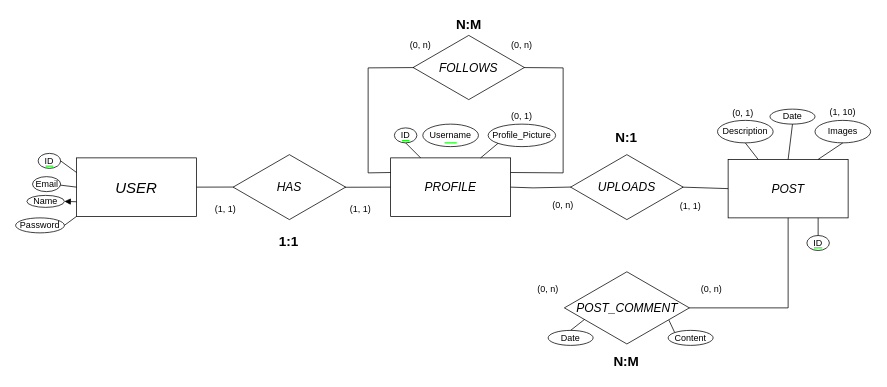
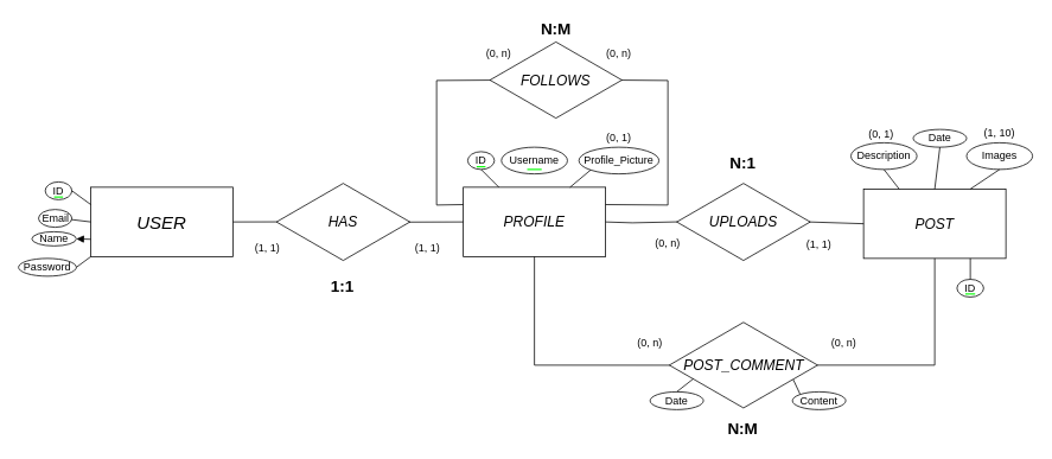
  <mxCell id="0" />
  <mxCell id="1" parent="0" />
  <mxCell id="2" value="ID" style="ellipse;whiteSpace=wrap;html=1;fillColor=none;" parent="1" vertex="1"><mxGeometry x="50" y="204" width="30" height="20" as="geometry" /></mxCell>
  <mxCell id="3" style="edgeStyle=orthogonalEdgeStyle;rounded=0;orthogonalLoop=1;jettySize=auto;html=1;exitX=0.5;exitY=1;exitDx=0;exitDy=0;" parent="1" edge="1"><mxGeometry relative="1" as="geometry"><mxPoint x="160" y="260" as="sourcePoint" /><mxPoint x="160" y="260" as="targetPoint" /></mxGeometry></mxCell>
  <mxCell id="4" value="" style="endArrow=none;html=1;rounded=0;strokeWidth=1.5;strokeColor=#00ff00;jumpSize=6;endSize=6;" parent="1" edge="1"><mxGeometry width="50" height="50" relative="1" as="geometry"><mxPoint x="60" y="221" as="sourcePoint" /><mxPoint x="70" y="221" as="targetPoint" /></mxGeometry></mxCell>
  <mxCell id="5" value="&lt;i style=&quot;font-size: 20px;&quot;&gt;USER&lt;/i&gt;" style="rounded=0;whiteSpace=wrap;html=1;fillColor=none;align=center;" parent="1" vertex="1"><mxGeometry x="101.25" y="210" width="160" height="78" as="geometry" /></mxCell>
  <mxCell id="6" value="" style="endArrow=none;html=1;rounded=0;entryX=1;entryY=0.5;entryDx=0;entryDy=0;exitX=0;exitY=0.25;exitDx=0;exitDy=0;" parent="1" source="5" target="2" edge="1"><mxGeometry width="50" height="50" relative="1" as="geometry"><mxPoint x="106.24" y="288" as="sourcePoint" /><mxPoint x="106.24" y="184" as="targetPoint" /></mxGeometry></mxCell>
  <mxCell id="7" value="&lt;i style=&quot;font-size: 16px;&quot;&gt;PROFILE&lt;/i&gt;" style="rounded=0;whiteSpace=wrap;html=1;fillColor=none;align=center;" parent="1" vertex="1"><mxGeometry x="520" y="210" width="160" height="78" as="geometry" /></mxCell>
  <mxCell id="8" value="&lt;span style=&quot;font-size: 16px;&quot;&gt;&lt;i&gt;HAS&lt;/i&gt;&lt;/span&gt;" style="html=1;whiteSpace=wrap;aspect=fixed;shape=isoRectangle;fillColor=none;" parent="1" vertex="1"><mxGeometry x="310" y="204" width="150.01" height="90" as="geometry" /></mxCell>
  <mxCell id="9" value="" style="endArrow=none;html=1;rounded=0;exitX=0.993;exitY=0.502;exitDx=0;exitDy=0;exitPerimeter=0;entryX=0;entryY=0.5;entryDx=0;entryDy=0;" parent="1" source="8" target="7" edge="1"><mxGeometry width="50" height="50" relative="1" as="geometry"><mxPoint x="520" y="249" as="sourcePoint" /><mxPoint x="600" y="249" as="targetPoint" /><Array as="points" /></mxGeometry></mxCell>
  <mxCell id="10" value="(1, 1)" style="text;html=1;align=center;verticalAlign=middle;whiteSpace=wrap;rounded=0;" parent="1" vertex="1"><mxGeometry x="270" y="264" width="60" height="30" as="geometry" /></mxCell>
  <mxCell id="11" value="" style="endArrow=none;html=1;rounded=0;exitX=1;exitY=0.5;exitDx=0;exitDy=0;entryX=0.004;entryY=0.499;entryDx=0;entryDy=0;entryPerimeter=0;" parent="1" source="5" target="8" edge="1"><mxGeometry width="50" height="50" relative="1" as="geometry"><mxPoint x="261" y="249" as="sourcePoint" /><mxPoint x="290" y="249" as="targetPoint" /></mxGeometry></mxCell>
  <mxCell id="12" value="(1, 1)" style="text;html=1;align=center;verticalAlign=middle;whiteSpace=wrap;rounded=0;" parent="1" vertex="1"><mxGeometry x="450" y="264" width="60" height="30" as="geometry" /></mxCell>
  <mxCell id="13" value="&lt;b style=&quot;font-size: 18px;&quot;&gt;1:1&lt;/b&gt;" style="text;html=1;align=center;verticalAlign=middle;whiteSpace=wrap;rounded=0;fontSize=18;" parent="1" vertex="1"><mxGeometry x="358.34" y="310" width="53.33" height="23.5" as="geometry" /></mxCell>
  <mxCell id="14" value="Email" style="ellipse;whiteSpace=wrap;html=1;fillColor=none;" parent="1" vertex="1"><mxGeometry x="42.5" y="235" width="37.5" height="20" as="geometry" /></mxCell>
  <mxCell id="15" value="Password" style="ellipse;whiteSpace=wrap;html=1;fillColor=none;" parent="1" vertex="1"><mxGeometry x="20" y="290" width="65" height="20" as="geometry" /></mxCell>
  <mxCell id="16" value="Name" style="ellipse;whiteSpace=wrap;html=1;fillColor=none;" parent="1" vertex="1"><mxGeometry x="35" y="260" width="50" height="16" as="geometry" /></mxCell>
  <mxCell id="17" value="" style="endArrow=none;html=1;rounded=0;entryX=0.991;entryY=0.567;entryDx=0;entryDy=0;exitX=0;exitY=0.5;exitDx=0;exitDy=0;entryPerimeter=0;" parent="1" source="5" target="14" edge="1"><mxGeometry width="50" height="50" relative="1" as="geometry"><mxPoint x="111" y="240" as="sourcePoint" /><mxPoint x="90" y="224" as="targetPoint" /></mxGeometry></mxCell>
  <mxCell id="18" value="" style="endArrow=block;html=1;rounded=0;entryX=1;entryY=0.5;entryDx=0;entryDy=0;exitX=0;exitY=0.75;exitDx=0;exitDy=0;" parent="1" source="5" target="16" edge="1"><mxGeometry width="50" height="50" relative="1" as="geometry"><mxPoint x="111" y="259" as="sourcePoint" /><mxPoint x="90" y="256" as="targetPoint" /></mxGeometry></mxCell>
  <mxCell id="19" value="" style="endArrow=none;html=1;rounded=0;entryX=1;entryY=0.5;entryDx=0;entryDy=0;exitX=0;exitY=1;exitDx=0;exitDy=0;" parent="1" source="5" target="15" edge="1"><mxGeometry width="50" height="50" relative="1" as="geometry"><mxPoint x="111" y="278" as="sourcePoint" /><mxPoint x="95" y="278" as="targetPoint" /></mxGeometry></mxCell>
  <mxCell id="20" value="&lt;span style=&quot;font-size: 16px;&quot;&gt;&lt;i&gt;UPLOADS&lt;/i&gt;&lt;/span&gt;&lt;span style=&quot;color: rgba(0, 0, 0, 0); font-family: monospace; font-size: 0px; text-align: start; text-wrap: nowrap;&quot;&gt;%3CmxGraphModel%3E%3Croot%3E%3CmxCell%20id%3D%220%22%2F%3E%3CmxCell%20id%3D%221%22%20parent%3D%220%22%2F%3E%3CmxCell%20id%3D%222%22%20value%3D%22(0%2C%20n)%22%20style%3D%22text%3Bhtml%3D1%3Balign%3Dcenter%3BverticalAlign%3Dmiddle%3BwhiteSpace%3Dwrap%3Brounded%3D0%3B%22%20vertex%3D%221%22%20parent%3D%221%22%3E%3CmxGeometry%20x%3D%22763.34%22%20y%3D%22355%22%20width%3D%2260%22%20height%3D%2230%22%20as%3D%22geometry%22%2F%3E%3C%2FmxCell%3E%3C%2Froot%3E%3C%2FmxGraphModel%3E&lt;/span&gt;" style="html=1;whiteSpace=wrap;aspect=fixed;shape=isoRectangle;fillColor=none;" parent="1" vertex="1"><mxGeometry x="760" y="204" width="150.01" height="90" as="geometry" /></mxCell>
  <mxCell id="21" value="&lt;span style=&quot;font-size: 16px;&quot;&gt;&lt;i&gt;FOLLOWS&lt;/i&gt;&lt;/span&gt;" style="html=1;whiteSpace=wrap;aspect=fixed;shape=isoRectangle;fillColor=none;" vertex="1" parent="1"><mxGeometry x="550" y="45" width="148.34" height="89" as="geometry" /></mxCell>
  <mxCell id="22" value="" style="endArrow=none;html=1;rounded=0;entryX=0;entryY=0.25;entryDx=0;entryDy=0;exitX=0.007;exitY=0.501;exitDx=0;exitDy=0;exitPerimeter=0;" edge="1" parent="1" source="21" target="7"><mxGeometry width="50" height="50" relative="1" as="geometry"><mxPoint x="610" y="90" as="sourcePoint" /><mxPoint x="620" y="259" as="targetPoint" /><Array as="points"><mxPoint x="490" y="90" /><mxPoint x="490" y="230" /></Array></mxGeometry></mxCell>
  <mxCell id="23" value="" style="endArrow=none;html=1;rounded=0;entryX=1;entryY=0.25;entryDx=0;entryDy=0;exitX=0.996;exitY=0.501;exitDx=0;exitDy=0;exitPerimeter=0;" edge="1" parent="1" source="21" target="7"><mxGeometry width="50" height="50" relative="1" as="geometry"><mxPoint x="764" y="90" as="sourcePoint" /><mxPoint x="620" y="240" as="targetPoint" /><Array as="points"><mxPoint x="750" y="90" /><mxPoint x="750" y="230" /></Array></mxGeometry></mxCell>
  <mxCell id="24" value="(0, n)" style="text;html=1;align=center;verticalAlign=middle;whiteSpace=wrap;rounded=0;" vertex="1" parent="1"><mxGeometry x="530" y="45" width="60" height="30" as="geometry" /></mxCell>
  <mxCell id="25" value="(0, n)" style="text;html=1;align=center;verticalAlign=middle;whiteSpace=wrap;rounded=0;" vertex="1" parent="1"><mxGeometry x="665" y="45" width="60" height="30" as="geometry" /></mxCell>
  <mxCell id="26" value="&lt;b style=&quot;font-size: 18px;&quot;&gt;N:M&lt;/b&gt;" style="text;html=1;align=center;verticalAlign=middle;whiteSpace=wrap;rounded=0;fontSize=18;" vertex="1" parent="1"><mxGeometry x="597.51" y="20" width="53.33" height="23.5" as="geometry" /></mxCell>
  <mxCell id="27" value="Username" style="ellipse;whiteSpace=wrap;html=1;fillColor=none;" vertex="1" parent="1"><mxGeometry x="562.91" y="165" width="74.17" height="30" as="geometry" /></mxCell>
  <mxCell id="28" value="Profile_Picture" style="ellipse;whiteSpace=wrap;html=1;fillColor=none;" vertex="1" parent="1"><mxGeometry x="650" y="165" width="90" height="30" as="geometry" /></mxCell>
  <mxCell id="29" value="" style="endArrow=none;html=1;rounded=0;entryX=0.75;entryY=0;entryDx=0;entryDy=0;exitX=0;exitY=1;exitDx=0;exitDy=0;" edge="1" parent="1" source="28" target="7"><mxGeometry width="50" height="50" relative="1" as="geometry"><mxPoint x="690" y="170" as="sourcePoint" /><mxPoint x="700" y="220" as="targetPoint" /></mxGeometry></mxCell>
  <mxCell id="30" value="ID" style="ellipse;whiteSpace=wrap;html=1;fillColor=none;" vertex="1" parent="1"><mxGeometry x="525" y="170" width="30" height="20" as="geometry" /></mxCell>
  <mxCell id="31" value="" style="endArrow=none;html=1;rounded=0;entryX=0.25;entryY=0;entryDx=0;entryDy=0;exitX=0.5;exitY=1;exitDx=0;exitDy=0;" edge="1" parent="1" source="30" target="7"><mxGeometry width="50" height="50" relative="1" as="geometry"><mxPoint x="699" y="200" as="sourcePoint" /><mxPoint x="700" y="220" as="targetPoint" /></mxGeometry></mxCell>
  <mxCell id="32" value="" style="endArrow=none;html=1;rounded=0;strokeWidth=1.5;strokeColor=#00ff00;jumpSize=6;endSize=6;" edge="1" parent="1"><mxGeometry width="50" height="50" relative="1" as="geometry"><mxPoint x="535" y="187" as="sourcePoint" /><mxPoint x="545" y="187" as="targetPoint" /></mxGeometry></mxCell>
  <mxCell id="33" value="" style="endArrow=none;html=1;rounded=0;strokeWidth=1.5;strokeColor=#00ff00;jumpSize=6;endSize=6;" edge="1" parent="1"><mxGeometry width="50" height="50" relative="1" as="geometry"><mxPoint x="591.87" y="190" as="sourcePoint" /><mxPoint x="608.12" y="190" as="targetPoint" /></mxGeometry></mxCell>
  <mxCell id="34" value="(0, 1)" style="text;html=1;align=center;verticalAlign=middle;whiteSpace=wrap;rounded=0;" vertex="1" parent="1"><mxGeometry x="665" y="140" width="60" height="30" as="geometry" /></mxCell>
  <mxCell id="35" value="&lt;span style=&quot;font-size: 16px;&quot;&gt;&lt;i&gt;POST_COMMENT&lt;/i&gt;&lt;/span&gt;" style="html=1;whiteSpace=wrap;aspect=fixed;shape=isoRectangle;fillColor=none;" vertex="1" parent="1"><mxGeometry x="751.66" y="360" width="166.68" height="100" as="geometry" /></mxCell>
  <mxCell id="36" value="" style="endArrow=none;html=1;rounded=0;exitX=1;exitY=0.5;exitDx=0;exitDy=0;entryX=0.004;entryY=0.499;entryDx=0;entryDy=0;entryPerimeter=0;" edge="1" parent="1" source="7" target="20"><mxGeometry width="50" height="50" relative="1" as="geometry"><mxPoint x="469" y="259" as="sourcePoint" /><mxPoint x="770" y="249" as="targetPoint" /><Array as="points"><mxPoint x="710" y="250" /></Array></mxGeometry></mxCell>
  <mxCell id="37" value="&lt;i style=&quot;font-size: 16px;&quot;&gt;POST&lt;/i&gt;" style="rounded=0;whiteSpace=wrap;html=1;fillColor=none;align=center;" vertex="1" parent="1"><mxGeometry x="970" y="212" width="160" height="78" as="geometry" /></mxCell>
  <mxCell id="38" value="Images" style="ellipse;whiteSpace=wrap;html=1;fillColor=none;" vertex="1" parent="1"><mxGeometry x="1085.83" y="160" width="74.17" height="30" as="geometry" /></mxCell>
  <mxCell id="39" value="Description" style="ellipse;whiteSpace=wrap;html=1;fillColor=none;" vertex="1" parent="1"><mxGeometry x="955.83" y="160" width="74.17" height="30" as="geometry" /></mxCell>
  <mxCell id="40" value="Date" style="ellipse;whiteSpace=wrap;html=1;fillColor=none;" vertex="1" parent="1"><mxGeometry x="1025.83" y="145" width="60" height="20" as="geometry" /></mxCell>
  <mxCell id="41" value="ID" style="ellipse;whiteSpace=wrap;html=1;fillColor=none;" vertex="1" parent="1"><mxGeometry x="1075" y="313.5" width="30" height="20" as="geometry" /></mxCell>
  <mxCell id="42" value="" style="endArrow=none;html=1;rounded=0;strokeWidth=1.5;strokeColor=#00ff00;jumpSize=6;endSize=6;" edge="1" parent="1"><mxGeometry width="50" height="50" relative="1" as="geometry"><mxPoint x="1084.5" y="330" as="sourcePoint" /><mxPoint x="1095.5" y="330" as="targetPoint" /></mxGeometry></mxCell>
  <mxCell id="43" value="(0, 1)" style="text;html=1;align=center;verticalAlign=middle;whiteSpace=wrap;rounded=0;" vertex="1" parent="1"><mxGeometry x="960" y="135" width="60" height="30" as="geometry" /></mxCell>
  <mxCell id="44" value="(1, 10)" style="text;html=1;align=center;verticalAlign=middle;whiteSpace=wrap;rounded=0;" vertex="1" parent="1"><mxGeometry x="1092.92" y="134" width="60" height="30" as="geometry" /></mxCell>
  <mxCell id="45" value="" style="endArrow=none;html=1;rounded=0;exitX=0.5;exitY=0;exitDx=0;exitDy=0;entryX=0.75;entryY=1;entryDx=0;entryDy=0;" edge="1" parent="1" source="41" target="37"><mxGeometry width="50" height="50" relative="1" as="geometry"><mxPoint x="695.91" y="205" as="sourcePoint" /><mxPoint x="1113" y="294" as="targetPoint" /></mxGeometry></mxCell>
  <mxCell id="46" value="" style="endArrow=none;html=1;rounded=0;entryX=0.5;entryY=0;entryDx=0;entryDy=0;exitX=0.5;exitY=1;exitDx=0;exitDy=0;" edge="1" parent="1" source="40" target="37"><mxGeometry width="50" height="50" relative="1" as="geometry"><mxPoint x="1065" y="203.17" as="sourcePoint" /><mxPoint x="1035" y="203.17" as="targetPoint" /><Array as="points" /></mxGeometry></mxCell>
  <mxCell id="47" value="" style="endArrow=none;html=1;rounded=0;entryX=0.25;entryY=0;entryDx=0;entryDy=0;exitX=0.5;exitY=1;exitDx=0;exitDy=0;" edge="1" parent="1" source="39" target="37"><mxGeometry width="50" height="50" relative="1" as="geometry"><mxPoint x="1030" y="200" as="sourcePoint" /><mxPoint x="1040" y="260" as="targetPoint" /></mxGeometry></mxCell>
  <mxCell id="48" value="" style="endArrow=none;html=1;rounded=0;entryX=0.75;entryY=0;entryDx=0;entryDy=0;exitX=0.5;exitY=1;exitDx=0;exitDy=0;" edge="1" parent="1" source="38" target="37"><mxGeometry width="50" height="50" relative="1" as="geometry"><mxPoint x="1043" y="205" as="sourcePoint" /><mxPoint x="1020" y="226" as="targetPoint" /></mxGeometry></mxCell>
  <mxCell id="49" value="" style="endArrow=none;html=1;rounded=0;exitX=0;exitY=0.5;exitDx=0;exitDy=0;entryX=0.993;entryY=0.5;entryDx=0;entryDy=0;entryPerimeter=0;" edge="1" parent="1" source="37" target="20"><mxGeometry width="50" height="50" relative="1" as="geometry"><mxPoint x="690" y="259" as="sourcePoint" /><mxPoint x="920" y="249" as="targetPoint" /><Array as="points" /></mxGeometry></mxCell>
  <mxCell id="50" value="&lt;b style=&quot;font-size: 18px;&quot;&gt;N:1&lt;/b&gt;" style="text;html=1;align=center;verticalAlign=middle;whiteSpace=wrap;rounded=0;fontSize=18;" vertex="1" parent="1"><mxGeometry x="808.34" y="171.5" width="53.33" height="23.5" as="geometry" /></mxCell>
  <mxCell id="51" value="(0, n)" style="text;html=1;align=center;verticalAlign=middle;whiteSpace=wrap;rounded=0;" vertex="1" parent="1"><mxGeometry x="720" y="258" width="60" height="30" as="geometry" /></mxCell>
  <mxCell id="52" value="(1, 1)" style="text;html=1;align=center;verticalAlign=middle;whiteSpace=wrap;rounded=0;" vertex="1" parent="1"><mxGeometry x="890" y="260" width="60" height="30" as="geometry" /></mxCell>
+ <mxCell id="53" value="" style="endArrow=none;html=1;rounded=0;exitX=0.5;exitY=1;exitDx=0;exitDy=0;entryX=0.003;entryY=0.501;entryDx=0;entryDy=0;entryPerimeter=0;" edge="1" parent="1" source="7" target="35"><mxGeometry width="50" height="50" relative="1" as="geometry"><mxPoint x="690" y="259" as="sourcePoint" /><mxPoint x="740" y="410" as="targetPoint" /><Array as="points"><mxPoint x="600" y="410" /></Array></mxGeometry></mxCell>
  <mxCell id="54" value="" style="endArrow=none;html=1;rounded=0;exitX=0.5;exitY=1;exitDx=0;exitDy=0;entryX=0.998;entryY=0.5;entryDx=0;entryDy=0;entryPerimeter=0;" edge="1" parent="1" source="37" target="35"><mxGeometry width="50" height="50" relative="1" as="geometry"><mxPoint x="610" y="298" as="sourcePoint" /><mxPoint x="920" y="410" as="targetPoint" /><Array as="points"><mxPoint x="1050" y="410" /></Array></mxGeometry></mxCell>
  <mxCell id="55" value="Date" style="ellipse;whiteSpace=wrap;html=1;fillColor=none;" vertex="1" parent="1"><mxGeometry x="730" y="440" width="60" height="20" as="geometry" /></mxCell>
  <mxCell id="56" value="Content" style="ellipse;whiteSpace=wrap;html=1;fillColor=none;" vertex="1" parent="1"><mxGeometry x="890" y="440" width="60" height="20" as="geometry" /></mxCell>
  <mxCell id="57" value="" style="endArrow=none;html=1;rounded=0;exitX=0;exitY=0;exitDx=0;exitDy=0;entryX=0.836;entryY=0.663;entryDx=0;entryDy=0;entryPerimeter=0;" edge="1" parent="1" source="56" target="35"><mxGeometry width="50" height="50" relative="1" as="geometry"><mxPoint x="1003" y="200" as="sourcePoint" /><mxPoint x="860" y="470" as="targetPoint" /></mxGeometry></mxCell>
  <mxCell id="58" value="" style="endArrow=none;html=1;rounded=0;exitX=0.161;exitY=0.654;exitDx=0;exitDy=0;entryX=0.5;entryY=0;entryDx=0;entryDy=0;exitPerimeter=0;" edge="1" parent="1" source="35" target="55"><mxGeometry width="50" height="50" relative="1" as="geometry"><mxPoint x="909" y="453" as="sourcePoint" /><mxPoint x="901" y="436" as="targetPoint" /><Array as="points" /></mxGeometry></mxCell>
  <mxCell id="59" value="&lt;b style=&quot;font-size: 18px;&quot;&gt;N:M&lt;/b&gt;" style="text;html=1;align=center;verticalAlign=middle;whiteSpace=wrap;rounded=0;fontSize=18;" vertex="1" parent="1"><mxGeometry x="808.34" y="470" width="53.33" height="23.5" as="geometry" /></mxCell>
  <mxCell id="60" value="(0, n)" style="text;html=1;align=center;verticalAlign=middle;whiteSpace=wrap;rounded=0;" vertex="1" parent="1"><mxGeometry x="700" y="370" width="60" height="30" as="geometry" /></mxCell>
  <mxCell id="61" value="(0, n)" style="text;html=1;align=center;verticalAlign=middle;whiteSpace=wrap;rounded=0;" vertex="1" parent="1"><mxGeometry x="918.34" y="370" width="60" height="30" as="geometry" /></mxCell>
